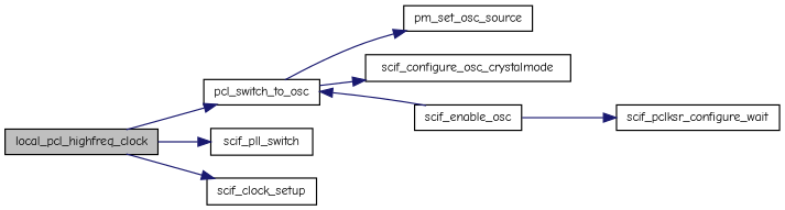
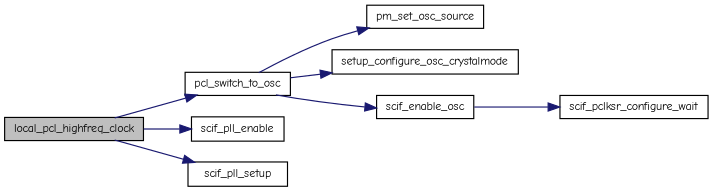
  digraph {
    fontname="Comic Neue"
    rankdir=LR
    node [color=black fillcolor=white fontname="Comic Neue" fontsize=10 shape=record style=filled]
    edge [color=midnightblue fontname="Comic Neue" fontsize=10 labelfontname=FreeSans labelfontsize=10 style=solid]
    n1 [fillcolor=grey75 fontcolor=black height=0.2 label=local_pcl_highfreq_clock width=0.4]
    n2 [height=0.2 label=pcl_switch_to_osc width=0.4]
-   n3 [height=0.2 label=scif_pll_switch width=0.4]
-   n4 [height=0.2 label=scif_clock_setup width=0.4]
+   n3 [height=0.2 label=scif_pll_enable width=0.4]
+   n4 [height=0.2 label=scif_pll_setup width=0.4]
    n5 [height=0.2 label=pm_set_osc_source width=0.4]
-   n6 [height=0.2 label=scif_configure_osc_crystalmode width=0.4]
+   n6 [height=0.2 label=setup_configure_osc_crystalmode width=0.4]
    n7 [height=0.2 label=scif_enable_osc width=0.4]
    n8 [height=0.2 label=scif_pclksr_configure_wait width=0.4]
    n1 -> n2
    n1 -> n3
    n1 -> n4
    n2 -> n5
    n2 -> n6
-   n7 -> n2
+   n2 -> n7
    n7 -> n8
  }
